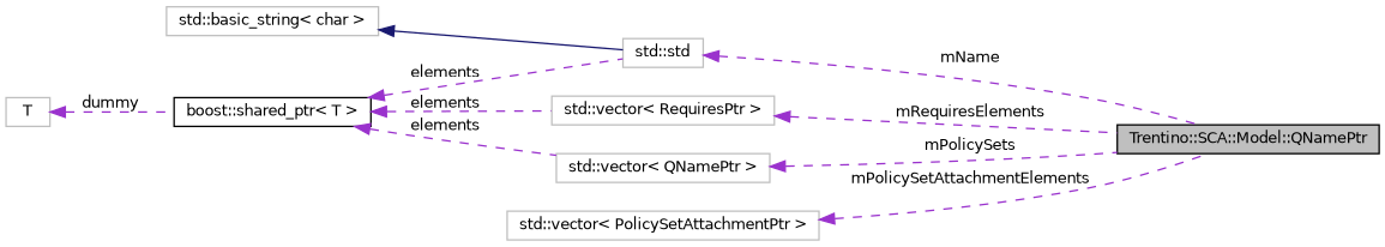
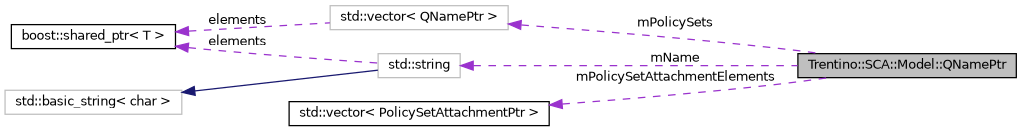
  digraph {
    rankdir=LR
    node [color=grey75 fillcolor=white fontname=Helvetica fontsize=10 shape=record style=filled]
    edge [color=darkorchid3 dir=back fontname=Helvetica fontsize=10 labelfontname=Helvetica labelfontsize=10 style=dashed]
    n1 [color=black fillcolor=grey75 fontcolor=black height=0.2 label="Trentino::SCA::Model::QNamePtr" width=0.4]
-   n2 [height=0.2 label="std::vector\< RequiresPtr \>" width=0.4]
    n3 [color=black height=0.2 label="boost::shared_ptr\< T \>" width=0.4]
    n4 [height=0.2 label="std::vector\< QNamePtr \>" width=0.4]
-   n5 [height=0.2 label="std::std" width=0.4]
-   n6 [height=0.2 label="std::vector\< PolicySetAttachmentPtr \>" width=0.4]
-   n7 [height=0.2 label=T width=0.4]
+   n5 [height=0.2 label="std::string" width=0.4]
+   n6 [color=black height=0.2 label="std::vector\< PolicySetAttachmentPtr \>" width=0.4]
    n8 [height=0.2 label="std::basic_string\< char \>" width=0.4]
-   n2 -> n1 [label=" mRequiresElements"]
-   n3 -> n2 [label=" elements"]
    n3 -> n4 [label=" elements"]
    n3 -> n5 [label=" elements"]
    n4 -> n1 [label=" mPolicySets"]
    n5 -> n1 [label=" mName"]
    n6 -> n1 [label=" mPolicySetAttachmentElements"]
-   n7 -> n3 [label=" dummy"]
    n8 -> n5 [color=midnightblue style=solid]
  }
